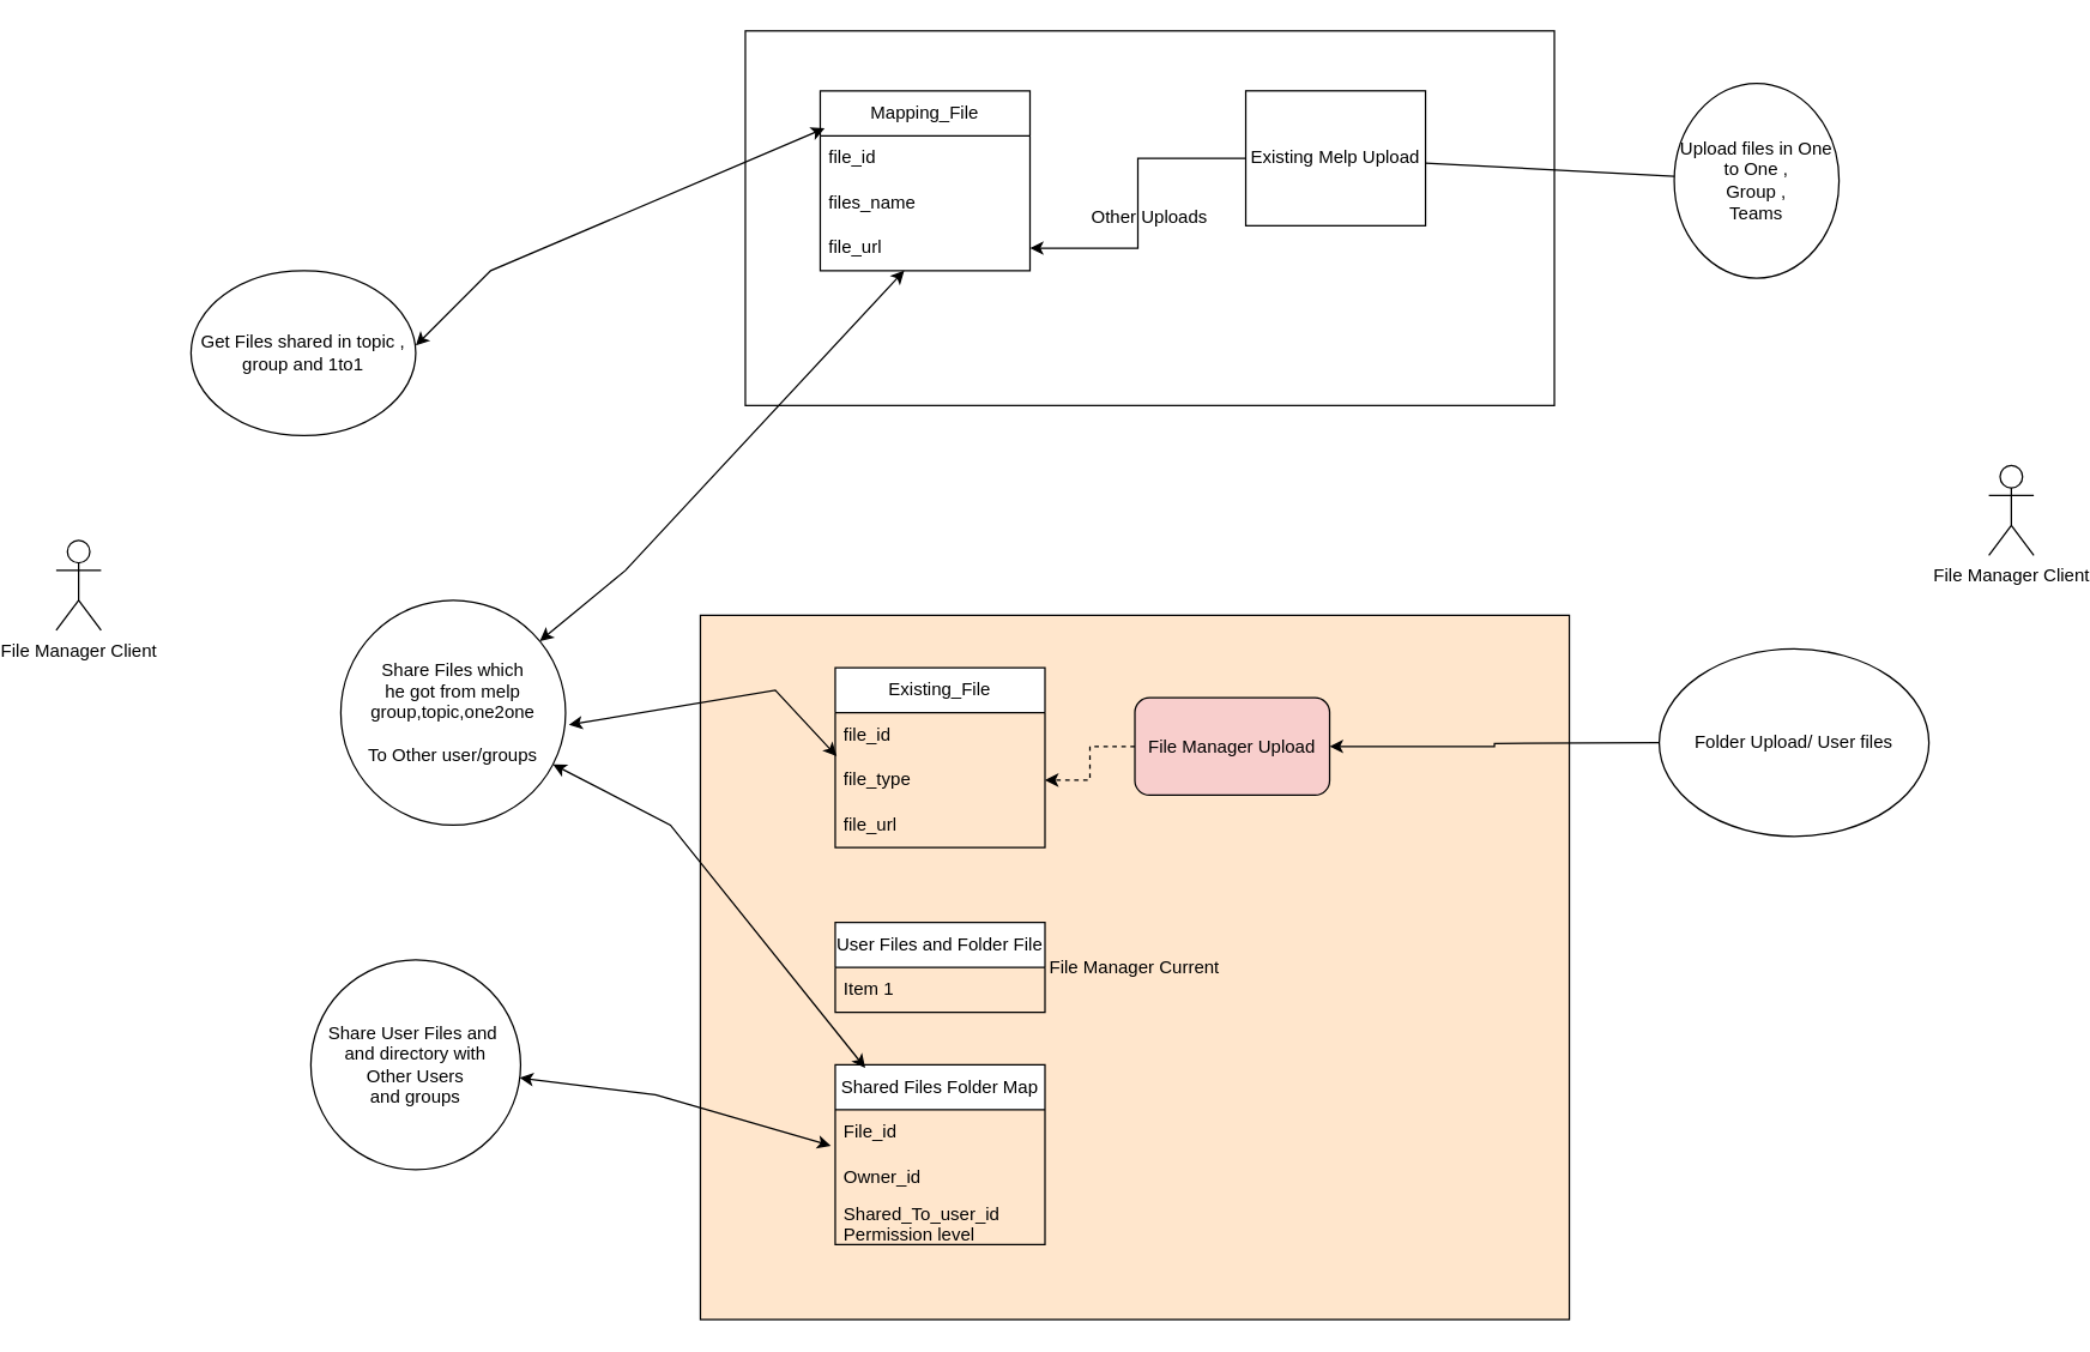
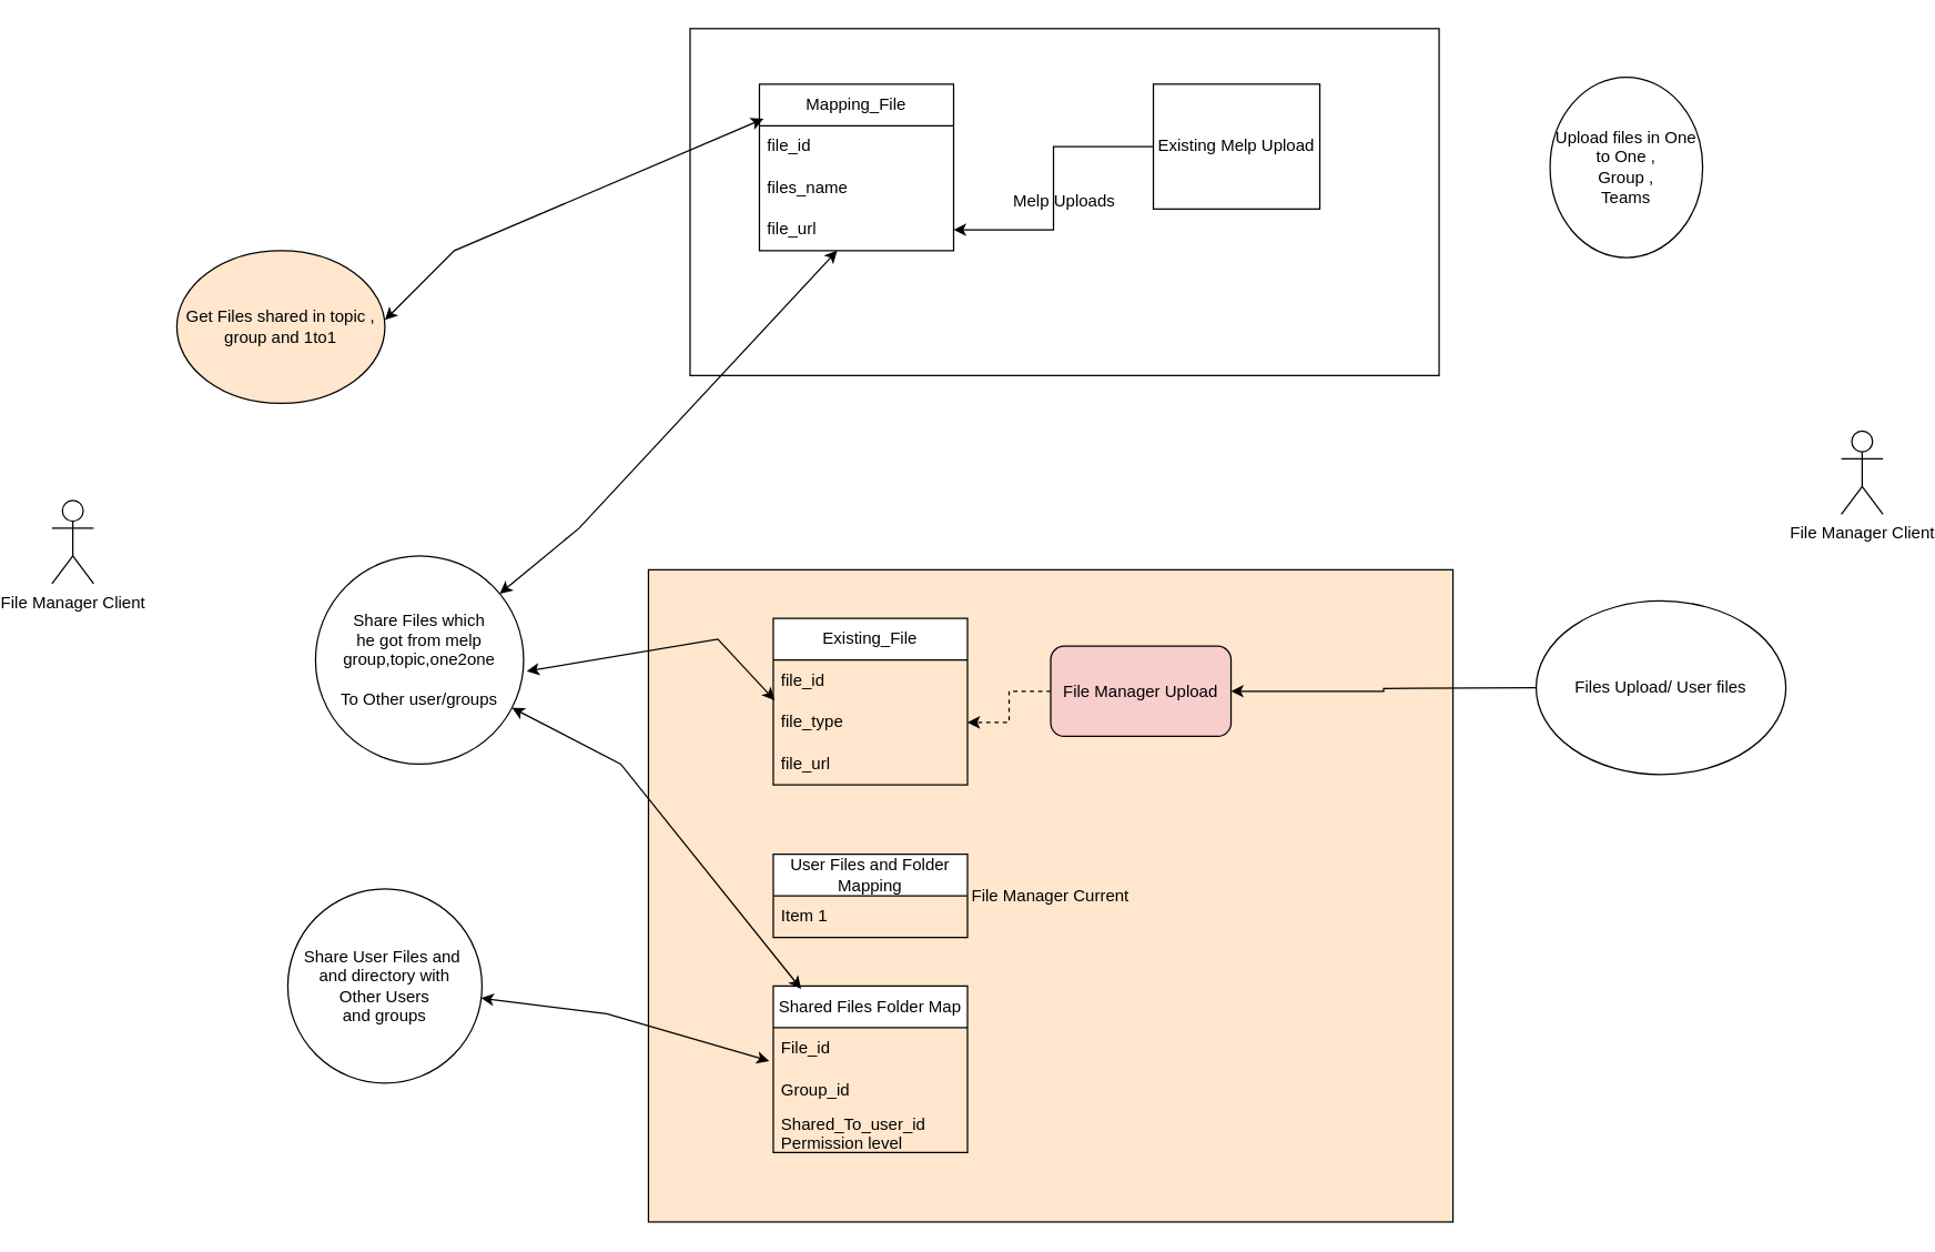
  <mxCell id="0" />
  <mxCell id="1" parent="0" />
  <mxCell id="2" value="File Manager Current" style="rounded=0;whiteSpace=wrap;html=1;fillColor=#ffe6cc;" vertex="1" parent="1"><mxGeometry x="450" y="410" width="580" height="470" as="geometry" /></mxCell>
- <mxCell id="3" value="Folder Upload/ User files" style="ellipse;whiteSpace=wrap;html=1;" vertex="1" parent="1"><mxGeometry x="1090" y="432.5" width="180" height="125" as="geometry" /></mxCell>
- <mxCell id="4" value="Other Uploads" style="rounded=0;whiteSpace=wrap;html=1;" vertex="1" parent="1"><mxGeometry x="480" y="20" width="540" height="250" as="geometry" /></mxCell>
+ <mxCell id="3" value="Files Upload/ User files" style="ellipse;whiteSpace=wrap;html=1;" vertex="1" parent="1"><mxGeometry x="1090" y="432.5" width="180" height="125" as="geometry" /></mxCell>
+ <mxCell id="4" value="Melp Uploads" style="rounded=0;whiteSpace=wrap;html=1;" vertex="1" parent="1"><mxGeometry x="480" y="20" width="540" height="250" as="geometry" /></mxCell>
  <mxCell id="5" value="" style="edgeStyle=orthogonalEdgeStyle;rounded=0;orthogonalLoop=1;jettySize=auto;html=1;dashed=1;" edge="1" parent="1" source="6" target="9"><mxGeometry relative="1" as="geometry" /></mxCell>
  <mxCell id="6" value="File Manager Upload " style="rounded=1;whiteSpace=wrap;html=1;fillColor=#f8cecc;" vertex="1" parent="1"><mxGeometry x="740" y="465" width="130" height="65" as="geometry" /></mxCell>
  <mxCell id="7" value="Existing_File" style="swimlane;fontStyle=0;childLayout=stackLayout;horizontal=1;startSize=30;horizontalStack=0;resizeParent=1;resizeParentMax=0;resizeLast=0;collapsible=1;marginBottom=0;whiteSpace=wrap;html=1;" vertex="1" parent="1"><mxGeometry x="540" y="445" width="140" height="120" as="geometry" /></mxCell>
  <mxCell id="8" value="file_id" style="text;strokeColor=none;fillColor=none;align=left;verticalAlign=middle;spacingLeft=4;spacingRight=4;overflow=hidden;points=[[0,0.5],[1,0.5]];portConstraint=eastwest;rotatable=0;whiteSpace=wrap;html=1;" vertex="1" parent="7"><mxGeometry y="30" width="140" height="30" as="geometry" /></mxCell>
  <mxCell id="9" value="file_type" style="text;strokeColor=none;fillColor=none;align=left;verticalAlign=middle;spacingLeft=4;spacingRight=4;overflow=hidden;points=[[0,0.5],[1,0.5]];portConstraint=eastwest;rotatable=0;whiteSpace=wrap;html=1;" vertex="1" parent="7"><mxGeometry y="60" width="140" height="30" as="geometry" /></mxCell>
  <mxCell id="10" value="file_url" style="text;strokeColor=none;fillColor=none;align=left;verticalAlign=middle;spacingLeft=4;spacingRight=4;overflow=hidden;points=[[0,0.5],[1,0.5]];portConstraint=eastwest;rotatable=0;whiteSpace=wrap;html=1;" vertex="1" parent="7"><mxGeometry y="90" width="140" height="30" as="geometry" /></mxCell>
  <mxCell id="11" value="" style="edgeStyle=orthogonalEdgeStyle;rounded=0;orthogonalLoop=1;jettySize=auto;html=1;entryX=1;entryY=0.5;entryDx=0;entryDy=0;" edge="1" parent="1" target="6"><mxGeometry relative="1" as="geometry"><mxPoint x="1090" y="495" as="sourcePoint" /><mxPoint x="910" y="495" as="targetPoint" /></mxGeometry></mxCell>
- <mxCell id="12" value="User Files and Folder File" style="swimlane;fontStyle=0;childLayout=stackLayout;horizontal=1;startSize=30;horizontalStack=0;resizeParent=1;resizeParentMax=0;resizeLast=0;collapsible=1;marginBottom=0;whiteSpace=wrap;html=1;" vertex="1" parent="1"><mxGeometry x="540" y="615" width="140" height="60" as="geometry" /></mxCell>
+ <mxCell id="12" value="User Files and Folder Mapping" style="swimlane;fontStyle=0;childLayout=stackLayout;horizontal=1;startSize=30;horizontalStack=0;resizeParent=1;resizeParentMax=0;resizeLast=0;collapsible=1;marginBottom=0;whiteSpace=wrap;html=1;" vertex="1" parent="1"><mxGeometry x="540" y="615" width="140" height="60" as="geometry" /></mxCell>
  <mxCell id="13" value="Item 1" style="text;strokeColor=none;fillColor=none;align=left;verticalAlign=middle;spacingLeft=4;spacingRight=4;overflow=hidden;points=[[0,0.5],[1,0.5]];portConstraint=eastwest;rotatable=0;whiteSpace=wrap;html=1;" vertex="1" parent="12"><mxGeometry y="30" width="140" height="30" as="geometry" /></mxCell>
  <mxCell id="14" value="Shared Files Folder Map" style="swimlane;fontStyle=0;childLayout=stackLayout;horizontal=1;startSize=30;horizontalStack=0;resizeParent=1;resizeParentMax=0;resizeLast=0;collapsible=1;marginBottom=0;whiteSpace=wrap;html=1;" vertex="1" parent="1"><mxGeometry x="540" y="710" width="140" height="120" as="geometry" /></mxCell>
  <mxCell id="15" value="File_id" style="text;strokeColor=none;fillColor=none;align=left;verticalAlign=middle;spacingLeft=4;spacingRight=4;overflow=hidden;points=[[0,0.5],[1,0.5]];portConstraint=eastwest;rotatable=0;whiteSpace=wrap;html=1;" vertex="1" parent="14"><mxGeometry y="30" width="140" height="30" as="geometry" /></mxCell>
- <mxCell id="16" value="Owner_id" style="text;strokeColor=none;fillColor=none;align=left;verticalAlign=middle;spacingLeft=4;spacingRight=4;overflow=hidden;points=[[0,0.5],[1,0.5]];portConstraint=eastwest;rotatable=0;whiteSpace=wrap;html=1;" vertex="1" parent="14"><mxGeometry y="60" width="140" height="30" as="geometry" /></mxCell>
+ <mxCell id="16" value="Group_id" style="text;strokeColor=none;fillColor=none;align=left;verticalAlign=middle;spacingLeft=4;spacingRight=4;overflow=hidden;points=[[0,0.5],[1,0.5]];portConstraint=eastwest;rotatable=0;whiteSpace=wrap;html=1;" vertex="1" parent="14"><mxGeometry y="60" width="140" height="30" as="geometry" /></mxCell>
  <mxCell id="17" value="Shared_To_user_id&lt;br&gt;Permission level" style="text;strokeColor=none;fillColor=none;align=left;verticalAlign=middle;spacingLeft=4;spacingRight=4;overflow=hidden;points=[[0,0.5],[1,0.5]];portConstraint=eastwest;rotatable=0;whiteSpace=wrap;html=1;" vertex="1" parent="14"><mxGeometry y="90" width="140" height="30" as="geometry" /></mxCell>
  <mxCell id="18" value="Upload files in One to One ,&lt;br&gt;Group ,&lt;br&gt;Teams " style="ellipse;whiteSpace=wrap;html=1;aspect=fixed;" vertex="1" parent="1"><mxGeometry x="1100" y="55" width="110" height="130" as="geometry" /></mxCell>
- <mxCell id="19" value="" style="endArrow=none;html=1;rounded=0;" edge="1" parent="1" source="24" target="18"><mxGeometry width="50" height="50" relative="1" as="geometry"><mxPoint x="910" y="370" as="sourcePoint" /><mxPoint x="960" y="320" as="targetPoint" /></mxGeometry></mxCell>
  <mxCell id="20" value="Mapping_File " style="swimlane;fontStyle=0;childLayout=stackLayout;horizontal=1;startSize=30;horizontalStack=0;resizeParent=1;resizeParentMax=0;resizeLast=0;collapsible=1;marginBottom=0;whiteSpace=wrap;html=1;" vertex="1" parent="1"><mxGeometry x="530" y="60" width="140" height="120" as="geometry" /></mxCell>
  <mxCell id="21" value="file_id&lt;span style=&quot;white-space: pre;&quot;&gt;&#09;&lt;/span&gt;" style="text;strokeColor=none;fillColor=none;align=left;verticalAlign=middle;spacingLeft=4;spacingRight=4;overflow=hidden;points=[[0,0.5],[1,0.5]];portConstraint=eastwest;rotatable=0;whiteSpace=wrap;html=1;" vertex="1" parent="20"><mxGeometry y="30" width="140" height="30" as="geometry" /></mxCell>
  <mxCell id="22" value="files_name" style="text;strokeColor=none;fillColor=none;align=left;verticalAlign=middle;spacingLeft=4;spacingRight=4;overflow=hidden;points=[[0,0.5],[1,0.5]];portConstraint=eastwest;rotatable=0;whiteSpace=wrap;html=1;" vertex="1" parent="20"><mxGeometry y="60" width="140" height="30" as="geometry" /></mxCell>
  <mxCell id="23" value="file_url" style="text;strokeColor=none;fillColor=none;align=left;verticalAlign=middle;spacingLeft=4;spacingRight=4;overflow=hidden;points=[[0,0.5],[1,0.5]];portConstraint=eastwest;rotatable=0;whiteSpace=wrap;html=1;" vertex="1" parent="20"><mxGeometry y="90" width="140" height="30" as="geometry" /></mxCell>
  <mxCell id="24" value="Existing Melp Upload" style="rounded=0;whiteSpace=wrap;html=1;" vertex="1" parent="1"><mxGeometry x="814" y="60" width="120" height="90" as="geometry" /></mxCell>
  <mxCell id="25" value="" style="rounded=0;orthogonalLoop=1;jettySize=auto;html=1;edgeStyle=orthogonalEdgeStyle;" edge="1" parent="1" source="24" target="23"><mxGeometry relative="1" as="geometry" /></mxCell>
  <mxCell id="26" value="Share Files which &lt;br&gt;he got from melp group,topic,one2one&lt;br&gt;&lt;br&gt;To Other user/groups" style="ellipse;whiteSpace=wrap;html=1;aspect=fixed;" vertex="1" parent="1"><mxGeometry x="210" y="400" width="150" height="150" as="geometry" /></mxCell>
- <mxCell id="27" value="Get Files shared in topic , group and 1to1" style="ellipse;whiteSpace=wrap;html=1;" vertex="1" parent="1"><mxGeometry x="110" y="180" width="150" height="110" as="geometry" /></mxCell>
+ <mxCell id="27" value="Get Files shared in topic , group and 1to1" style="ellipse;whiteSpace=wrap;html=1;fillColor=#ffe6cc;" vertex="1" parent="1"><mxGeometry x="110" y="180" width="150" height="110" as="geometry" /></mxCell>
  <mxCell id="28" value="" style="endArrow=classic;startArrow=classic;html=1;rounded=0;entryX=0.021;entryY=-0.167;entryDx=0;entryDy=0;entryPerimeter=0;" edge="1" parent="1" target="21"><mxGeometry width="100" height="100" relative="1" as="geometry"><mxPoint x="260" y="230" as="sourcePoint" /><mxPoint x="360" y="130" as="targetPoint" /><Array as="points"><mxPoint x="310" y="180" /></Array></mxGeometry></mxCell>
  <mxCell id="29" value="File Manager Client" style="shape=umlActor;verticalLabelPosition=bottom;verticalAlign=top;html=1;outlineConnect=0;" vertex="1" parent="1"><mxGeometry x="20" y="360" width="30" height="60" as="geometry" /></mxCell>
  <mxCell id="30" value="" style="endArrow=classic;startArrow=classic;html=1;rounded=0;" edge="1" parent="1" source="26" target="23"><mxGeometry width="50" height="50" relative="1" as="geometry"><mxPoint x="660" y="490" as="sourcePoint" /><mxPoint x="710" y="440" as="targetPoint" /><Array as="points"><mxPoint x="400" y="380" /></Array></mxGeometry></mxCell>
  <mxCell id="31" value="" style="endArrow=classic;startArrow=classic;html=1;rounded=0;exitX=1.015;exitY=0.554;exitDx=0;exitDy=0;exitPerimeter=0;entryX=0.007;entryY=-0.033;entryDx=0;entryDy=0;entryPerimeter=0;" edge="1" parent="1" source="26" target="9"><mxGeometry width="50" height="50" relative="1" as="geometry"><mxPoint x="660" y="490" as="sourcePoint" /><mxPoint x="710" y="440" as="targetPoint" /><Array as="points"><mxPoint x="500" y="460" /></Array></mxGeometry></mxCell>
  <mxCell id="32" value="" style="endArrow=classic;startArrow=classic;html=1;rounded=0;entryX=0.143;entryY=0.017;entryDx=0;entryDy=0;entryPerimeter=0;" edge="1" parent="1" source="26" target="14"><mxGeometry width="50" height="50" relative="1" as="geometry"><mxPoint x="620" y="490" as="sourcePoint" /><mxPoint x="670" y="440" as="targetPoint" /><Array as="points"><mxPoint x="430" y="550" /></Array></mxGeometry></mxCell>
  <mxCell id="33" value="Share User Files and&amp;nbsp; and directory with &lt;br&gt;Other Users&lt;br&gt;and groups " style="ellipse;whiteSpace=wrap;html=1;aspect=fixed;" vertex="1" parent="1"><mxGeometry x="190" y="640" width="140" height="140" as="geometry" /></mxCell>
  <mxCell id="34" value="" style="endArrow=classic;startArrow=classic;html=1;rounded=0;entryX=-0.021;entryY=0.8;entryDx=0;entryDy=0;entryPerimeter=0;" edge="1" parent="1" source="33" target="15"><mxGeometry width="50" height="50" relative="1" as="geometry"><mxPoint x="590" y="480" as="sourcePoint" /><mxPoint x="640" y="430" as="targetPoint" /><Array as="points"><mxPoint x="420" y="730" /></Array></mxGeometry></mxCell>
  <mxCell id="35" value="&lt;div&gt;File Manager Client&lt;/div&gt;&lt;div&gt;&lt;br&gt;&lt;/div&gt;" style="shape=umlActor;verticalLabelPosition=bottom;verticalAlign=top;html=1;outlineConnect=0;" vertex="1" parent="1"><mxGeometry x="1310" y="310" width="30" height="60" as="geometry" /></mxCell>
